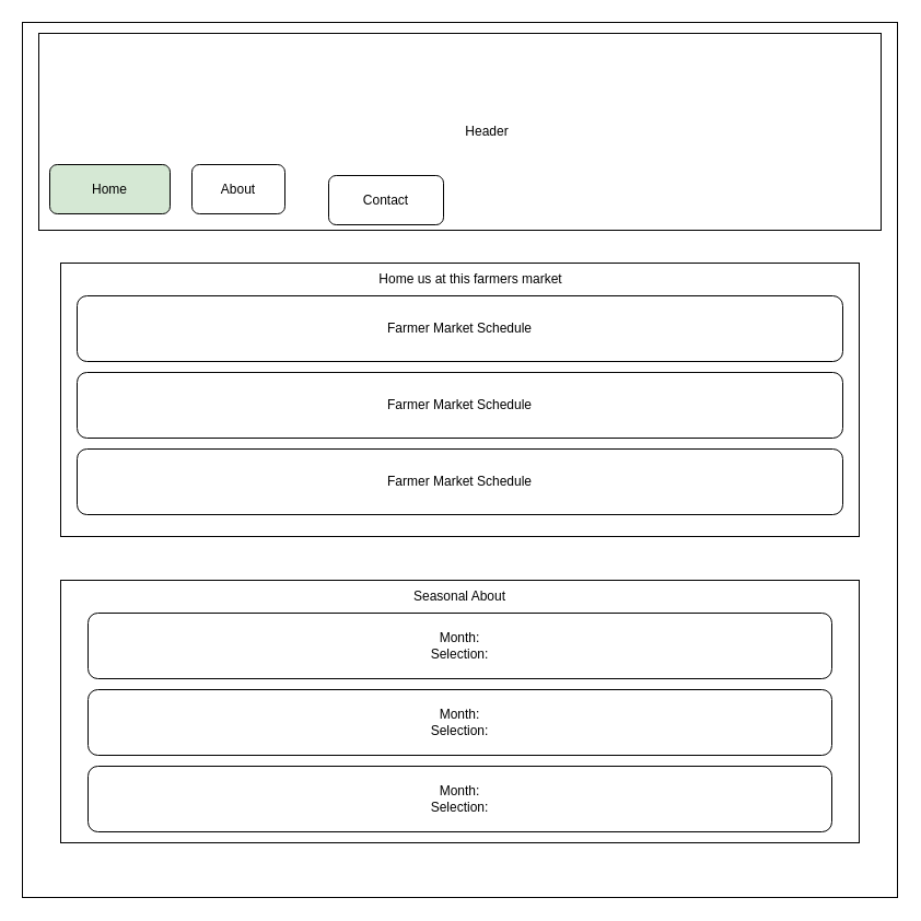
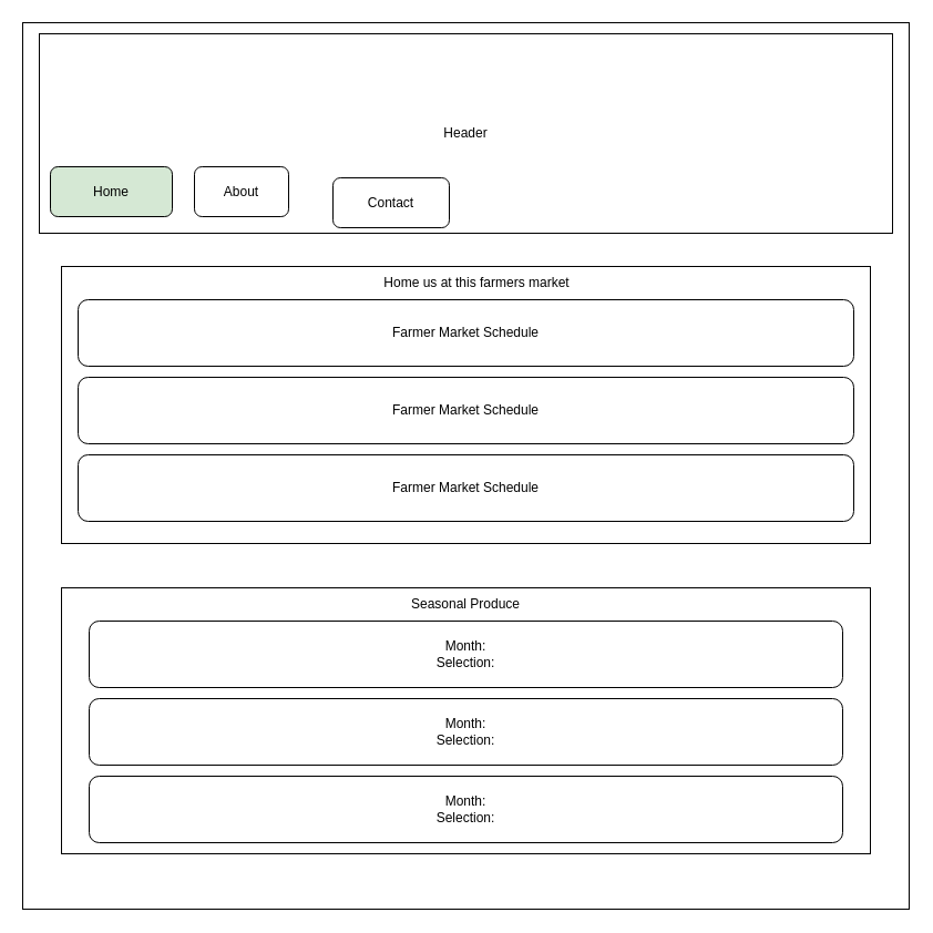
  <mxCell id="0" />
  <mxCell id="1" parent="0" />
  <mxCell id="2" value="" style="whiteSpace=wrap;html=1;aspect=fixed;" vertex="1" parent="1"><mxGeometry x="20" y="20" width="800" height="800" as="geometry" /></mxCell>
  <mxCell id="3" value="" style="rounded=0;whiteSpace=wrap;html=1;" vertex="1" parent="1"><mxGeometry x="35" y="30" width="770" height="180" as="geometry" /></mxCell>
- <mxCell id="4" value="Header" style="text;html=1;strokeColor=none;fillColor=none;align=center;verticalAlign=middle;whiteSpace=wrap;rounded=0;" vertex="1" parent="1"><mxGeometry x="415" y="105" width="60" height="30" as="geometry" /></mxCell>
+ <mxCell id="4" value="Header" style="text;html=1;strokeColor=none;fillColor=none;align=center;verticalAlign=middle;whiteSpace=wrap;rounded=0;" vertex="1" parent="1"><mxGeometry x="390" y="105" width="60" height="30" as="geometry" /></mxCell>
  <mxCell id="5" value="" style="rounded=0;whiteSpace=wrap;html=1;" vertex="1" parent="1"><mxGeometry x="55" y="240" width="730" height="250" as="geometry" /></mxCell>
  <mxCell id="6" style="edgeStyle=orthogonalEdgeStyle;rounded=0;orthogonalLoop=1;jettySize=auto;html=1;exitX=0.5;exitY=1;exitDx=0;exitDy=0;" edge="1" parent="1" source="3" target="3"><mxGeometry relative="1" as="geometry" /></mxCell>
  <mxCell id="7" value="Home" style="rounded=1;whiteSpace=wrap;html=1;fillColor=#d5e8d4;" vertex="1" parent="1"><mxGeometry x="45" y="150" width="110" height="45" as="geometry" /></mxCell>
  <mxCell id="8" value="About" style="rounded=1;whiteSpace=wrap;html=1;" vertex="1" parent="1"><mxGeometry x="175" y="150" width="85" height="45" as="geometry" /></mxCell>
  <mxCell id="9" value="Contact" style="rounded=1;whiteSpace=wrap;html=1;" vertex="1" parent="1"><mxGeometry x="300" y="160" width="105" height="45" as="geometry" /></mxCell>
  <mxCell id="10" value="Farmer Market Schedule" style="rounded=1;whiteSpace=wrap;html=1;" vertex="1" parent="1"><mxGeometry x="70" y="270" width="700" height="60" as="geometry" /></mxCell>
  <mxCell id="11" value="Farmer Market Schedule" style="rounded=1;whiteSpace=wrap;html=1;" vertex="1" parent="1"><mxGeometry x="70" y="340" width="700" height="60" as="geometry" /></mxCell>
  <mxCell id="12" value="Farmer Market Schedule" style="rounded=1;whiteSpace=wrap;html=1;" vertex="1" parent="1"><mxGeometry x="70" y="410" width="700" height="60" as="geometry" /></mxCell>
  <mxCell id="13" value="Home us at this farmers market" style="text;html=1;strokeColor=none;fillColor=none;align=center;verticalAlign=middle;whiteSpace=wrap;rounded=0;" vertex="1" parent="1"><mxGeometry x="325" y="240" width="210" height="30" as="geometry" /></mxCell>
  <mxCell id="14" value="" style="rounded=0;whiteSpace=wrap;html=1;" vertex="1" parent="1"><mxGeometry x="55" y="530" width="730" height="240" as="geometry" /></mxCell>
- <mxCell id="15" value="&lt;div&gt;Seasonal About&lt;/div&gt;" style="text;html=1;strokeColor=none;fillColor=none;align=center;verticalAlign=middle;whiteSpace=wrap;rounded=0;" vertex="1" parent="1"><mxGeometry x="345" y="530" width="150" height="30" as="geometry" /></mxCell>
+ <mxCell id="15" value="&lt;div&gt;Seasonal Produce&lt;/div&gt;" style="text;html=1;strokeColor=none;fillColor=none;align=center;verticalAlign=middle;whiteSpace=wrap;rounded=0;" vertex="1" parent="1"><mxGeometry x="345" y="530" width="150" height="30" as="geometry" /></mxCell>
  <mxCell id="16" value="Month:&lt;br&gt;Selection:" style="rounded=1;whiteSpace=wrap;html=1;" vertex="1" parent="1"><mxGeometry x="80" y="560" width="680" height="60" as="geometry" /></mxCell>
  <mxCell id="17" value="Month:&lt;br&gt;Selection:" style="rounded=1;whiteSpace=wrap;html=1;" vertex="1" parent="1"><mxGeometry x="80" y="630" width="680" height="60" as="geometry" /></mxCell>
  <mxCell id="18" value="Month:&lt;br&gt;Selection:" style="rounded=1;whiteSpace=wrap;html=1;" vertex="1" parent="1"><mxGeometry x="80" y="700" width="680" height="60" as="geometry" /></mxCell>
